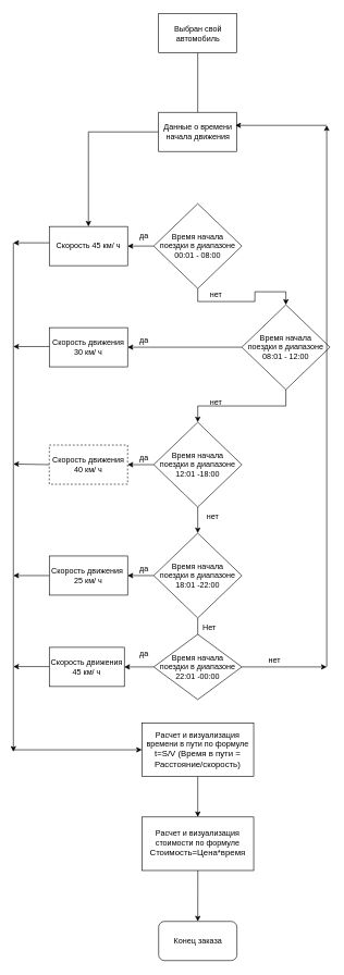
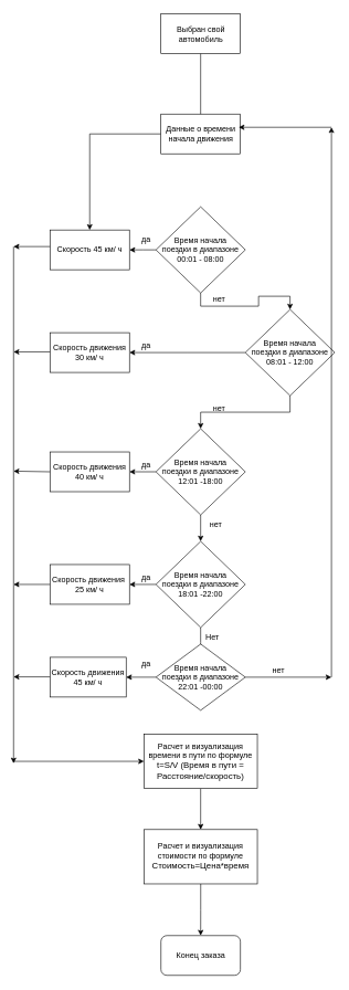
  <mxCell id="0" />
  <mxCell id="1" parent="0" />
  <mxCell id="2" value="" style="edgeStyle=orthogonalEdgeStyle;rounded=0;orthogonalLoop=1;jettySize=auto;html=1;" parent="1" source="3" target="41" edge="1"><mxGeometry relative="1" as="geometry" /></mxCell>
  <mxCell id="3" value="Расчет и визуализация времени в пути по формуле &lt;span style=&quot;font-size: 13px ; color: #000000 ; font-weight: normal ; text-decoration: none ; font-family: &amp;#34;arial&amp;#34; ; font-style: normal&quot;&gt;t=S/V (Время в пути = Расстояние/скорость)&lt;/span&gt;" style="rounded=0;whiteSpace=wrap;html=1;" parent="1" vertex="1"><mxGeometry x="216.88" y="1107" width="171.25" height="82" as="geometry" /></mxCell>
  <mxCell id="4" value="Конец заказа" style="rounded=1;whiteSpace=wrap;html=1;" parent="1" vertex="1"><mxGeometry x="242.51" y="1411" width="120" height="60" as="geometry" /></mxCell>
  <mxCell id="5" value="" style="edgeStyle=orthogonalEdgeStyle;rounded=0;orthogonalLoop=1;jettySize=auto;html=1;" parent="1" source="7" edge="1"><mxGeometry relative="1" as="geometry"><mxPoint x="195" y="376" as="targetPoint" /></mxGeometry></mxCell>
  <mxCell id="6" value="" style="edgeStyle=orthogonalEdgeStyle;rounded=0;orthogonalLoop=1;jettySize=auto;html=1;" parent="1" source="7" target="10" edge="1"><mxGeometry relative="1" as="geometry" /></mxCell>
  <mxCell id="7" value="&lt;div&gt;Время начала&lt;br&gt; поездки в диапазоне&lt;/div&gt;&lt;div&gt;00:01 - 08:00&lt;br&gt;&lt;/div&gt;" style="rhombus;whiteSpace=wrap;html=1;" parent="1" vertex="1"><mxGeometry x="235" y="311" width="135" height="130" as="geometry" /></mxCell>
  <mxCell id="8" value="" style="edgeStyle=orthogonalEdgeStyle;rounded=0;orthogonalLoop=1;jettySize=auto;html=1;" parent="1" source="10" target="13" edge="1"><mxGeometry relative="1" as="geometry" /></mxCell>
  <mxCell id="9" value="" style="edgeStyle=orthogonalEdgeStyle;rounded=0;orthogonalLoop=1;jettySize=auto;html=1;" parent="1" source="10" edge="1"><mxGeometry relative="1" as="geometry"><mxPoint x="195" y="531" as="targetPoint" /></mxGeometry></mxCell>
  <mxCell id="10" value="&lt;div&gt;Время начала&lt;br&gt; поездки в диапазоне&lt;/div&gt;&lt;div&gt;08:01 - 12:00&lt;br&gt;&lt;/div&gt;" style="rhombus;whiteSpace=wrap;html=1;" parent="1" vertex="1"><mxGeometry x="370" y="466" width="135" height="130" as="geometry" /></mxCell>
  <mxCell id="11" value="" style="edgeStyle=orthogonalEdgeStyle;rounded=0;orthogonalLoop=1;jettySize=auto;html=1;" parent="1" source="13" target="16" edge="1"><mxGeometry relative="1" as="geometry" /></mxCell>
  <mxCell id="12" value="" style="edgeStyle=orthogonalEdgeStyle;rounded=0;orthogonalLoop=1;jettySize=auto;html=1;entryX=1;entryY=0.5;entryDx=0;entryDy=0;" parent="1" source="13" target="28" edge="1"><mxGeometry relative="1" as="geometry"><mxPoint x="200" y="711" as="targetPoint" /></mxGeometry></mxCell>
  <mxCell id="13" value="&lt;div&gt;Время начала &lt;br&gt;поездки в диапазоне&lt;/div&gt;&lt;div&gt;12:01 -18:00&lt;br&gt;&lt;/div&gt;" style="rhombus;whiteSpace=wrap;html=1;" parent="1" vertex="1"><mxGeometry x="235" y="646" width="135" height="130" as="geometry" /></mxCell>
  <mxCell id="14" value="" style="edgeStyle=orthogonalEdgeStyle;rounded=0;orthogonalLoop=1;jettySize=auto;html=1;entryX=0.5;entryY=0;entryDx=0;entryDy=0;entryPerimeter=0;" parent="1" source="16" edge="1"><mxGeometry relative="1" as="geometry"><mxPoint x="302.5" y="991" as="targetPoint" /></mxGeometry></mxCell>
  <mxCell id="15" value="" style="edgeStyle=orthogonalEdgeStyle;rounded=0;orthogonalLoop=1;jettySize=auto;html=1;" parent="1" source="16" target="29" edge="1"><mxGeometry relative="1" as="geometry"><mxPoint x="200" y="881" as="targetPoint" /></mxGeometry></mxCell>
  <mxCell id="16" value="&lt;div&gt;Время начала &lt;br&gt;поездки в диапазоне&lt;/div&gt;&lt;div&gt;18:01 -22:00&lt;br&gt;&lt;/div&gt;" style="rhombus;whiteSpace=wrap;html=1;" parent="1" vertex="1"><mxGeometry x="235" y="816" width="135" height="130" as="geometry" /></mxCell>
  <mxCell id="17" value="" style="edgeStyle=orthogonalEdgeStyle;rounded=0;orthogonalLoop=1;jettySize=auto;html=1;startArrow=none;" parent="1" source="31" target="26" edge="1"><mxGeometry relative="1" as="geometry" /></mxCell>
  <mxCell id="18" value="Выбран свой автомобиль" style="rounded=0;whiteSpace=wrap;html=1;" parent="1" vertex="1"><mxGeometry x="242.5" y="20" width="120" height="60" as="geometry" /></mxCell>
  <mxCell id="19" value="нет" style="text;html=1;align=center;verticalAlign=middle;resizable=0;points=[];autosize=1;strokeColor=none;fillColor=none;" parent="1" vertex="1"><mxGeometry x="315" y="441" width="30" height="20" as="geometry" /></mxCell>
  <mxCell id="20" value="да" style="text;html=1;align=center;verticalAlign=middle;resizable=0;points=[];autosize=1;strokeColor=none;fillColor=none;" parent="1" vertex="1"><mxGeometry x="205" y="351" width="30" height="20" as="geometry" /></mxCell>
  <mxCell id="21" value="нет" style="text;html=1;align=center;verticalAlign=middle;resizable=0;points=[];autosize=1;strokeColor=none;fillColor=none;" parent="1" vertex="1"><mxGeometry x="315" y="605" width="30" height="20" as="geometry" /></mxCell>
  <mxCell id="22" value="да" style="text;html=1;align=center;verticalAlign=middle;resizable=0;points=[];autosize=1;strokeColor=none;fillColor=none;" parent="1" vertex="1"><mxGeometry x="205" y="511" width="30" height="20" as="geometry" /></mxCell>
  <mxCell id="23" value="нет" style="text;html=1;align=center;verticalAlign=middle;resizable=0;points=[];autosize=1;strokeColor=none;fillColor=none;" parent="1" vertex="1"><mxGeometry x="310" y="781" width="30" height="20" as="geometry" /></mxCell>
  <mxCell id="24" value="да" style="text;html=1;align=center;verticalAlign=middle;resizable=0;points=[];autosize=1;strokeColor=none;fillColor=none;" parent="1" vertex="1"><mxGeometry x="205" y="691" width="30" height="20" as="geometry" /></mxCell>
  <mxCell id="25" value="да" style="text;html=1;align=center;verticalAlign=middle;resizable=0;points=[];autosize=1;strokeColor=none;fillColor=none;" parent="1" vertex="1"><mxGeometry x="205" y="861" width="30" height="20" as="geometry" /></mxCell>
  <mxCell id="26" value="Скорость 45 км/ ч " style="rounded=0;whiteSpace=wrap;html=1;" parent="1" vertex="1"><mxGeometry x="75" y="346" width="120" height="60" as="geometry" /></mxCell>
  <mxCell id="27" value="Скорость движения 30 км/ ч " style="rounded=0;whiteSpace=wrap;html=1;" parent="1" vertex="1"><mxGeometry x="75" y="501" width="120" height="60" as="geometry" /></mxCell>
- <mxCell id="28" value="Скорость движения 40 км/ ч " style="rounded=0;whiteSpace=wrap;html=1;dashed=1;" parent="1" vertex="1"><mxGeometry x="75" y="681" width="120" height="60" as="geometry" /></mxCell>
+ <mxCell id="28" value="Скорость движения 40 км/ ч " style="rounded=0;whiteSpace=wrap;html=1;" parent="1" vertex="1"><mxGeometry x="75" y="681" width="120" height="60" as="geometry" /></mxCell>
  <mxCell id="29" value="Скорость движения&amp;nbsp; 25 км/ ч " style="rounded=0;whiteSpace=wrap;html=1;" parent="1" vertex="1"><mxGeometry x="75" y="851" width="120" height="60" as="geometry" /></mxCell>
  <mxCell id="30" value="Скорость движения 45 км/ ч " style="rounded=0;whiteSpace=wrap;html=1;" parent="1" vertex="1"><mxGeometry x="75" y="991" width="115" height="60" as="geometry" /></mxCell>
  <mxCell id="31" value="Данные о времени начала движения" style="rounded=0;whiteSpace=wrap;html=1;" parent="1" vertex="1"><mxGeometry x="242.5" y="171" width="120" height="60" as="geometry" /></mxCell>
  <mxCell id="32" value="" style="edgeStyle=orthogonalEdgeStyle;rounded=0;orthogonalLoop=1;jettySize=auto;html=1;endArrow=none;" parent="1" source="18" target="31" edge="1"><mxGeometry relative="1" as="geometry"><mxPoint x="302.5" y="80" as="sourcePoint" /><mxPoint x="302.5" y="311" as="targetPoint" /></mxGeometry></mxCell>
  <mxCell id="33" value="" style="endArrow=classic;html=1;rounded=0;" parent="1" edge="1"><mxGeometry width="50" height="50" relative="1" as="geometry"><mxPoint x="75" y="371" as="sourcePoint" /><mxPoint x="20" y="371" as="targetPoint" /></mxGeometry></mxCell>
  <mxCell id="34" value="" style="endArrow=classic;html=1;rounded=0;" parent="1" edge="1"><mxGeometry width="50" height="50" relative="1" as="geometry"><mxPoint x="75" y="530" as="sourcePoint" /><mxPoint x="20" y="530" as="targetPoint" /></mxGeometry></mxCell>
  <mxCell id="35" value="" style="endArrow=classic;html=1;rounded=0;exitX=0;exitY=0.5;exitDx=0;exitDy=0;" parent="1" source="28" edge="1"><mxGeometry width="50" height="50" relative="1" as="geometry"><mxPoint x="85" y="710" as="sourcePoint" /><mxPoint x="20" y="710" as="targetPoint" /></mxGeometry></mxCell>
  <mxCell id="36" value="" style="endArrow=classic;html=1;rounded=0;" parent="1" edge="1"><mxGeometry width="50" height="50" relative="1" as="geometry"><mxPoint x="75" y="881" as="sourcePoint" /><mxPoint x="20" y="881" as="targetPoint" /></mxGeometry></mxCell>
  <mxCell id="37" value="" style="endArrow=classic;html=1;rounded=0;" parent="1" edge="1"><mxGeometry width="50" height="50" relative="1" as="geometry"><mxPoint x="75" y="1020.5" as="sourcePoint" /><mxPoint x="20" y="1020.5" as="targetPoint" /></mxGeometry></mxCell>
  <mxCell id="38" value="" style="endArrow=classic;html=1;rounded=0;" parent="1" edge="1"><mxGeometry width="50" height="50" relative="1" as="geometry"><mxPoint x="20" y="371" as="sourcePoint" /><mxPoint x="20" y="1151" as="targetPoint" /></mxGeometry></mxCell>
  <mxCell id="39" value="" style="endArrow=classic;html=1;rounded=0;entryX=0;entryY=0.5;entryDx=0;entryDy=0;" parent="1" target="3" edge="1"><mxGeometry width="50" height="50" relative="1" as="geometry"><mxPoint x="20" y="1148" as="sourcePoint" /><mxPoint x="70" y="1101" as="targetPoint" /></mxGeometry></mxCell>
  <mxCell id="40" value="" style="edgeStyle=orthogonalEdgeStyle;rounded=0;orthogonalLoop=1;jettySize=auto;html=1;" parent="1" source="41" target="4" edge="1"><mxGeometry relative="1" as="geometry" /></mxCell>
  <mxCell id="41" value="Расчет и визуализация стоимости по формуле &lt;span style=&quot;font-size: 13px ; color: #000000 ; font-weight: normal ; text-decoration: none ; font-family: &amp;#34;arial&amp;#34; ; font-style: normal&quot;&gt;Стоимость=Цена*время&lt;/span&gt;" style="rounded=0;whiteSpace=wrap;html=1;" parent="1" vertex="1"><mxGeometry x="216.89" y="1251" width="171.25" height="82" as="geometry" /></mxCell>
  <mxCell id="42" value="&lt;div&gt;Нет&lt;/div&gt;" style="text;html=1;align=center;verticalAlign=middle;resizable=0;points=[];autosize=1;strokeColor=none;fillColor=none;" parent="1" vertex="1"><mxGeometry x="300" y="951" width="40" height="20" as="geometry" /></mxCell>
  <mxCell id="43" value="" style="edgeStyle=orthogonalEdgeStyle;rounded=0;orthogonalLoop=1;jettySize=auto;html=1;" edge="1" parent="1" source="44" target="30"><mxGeometry relative="1" as="geometry" /></mxCell>
  <mxCell id="44" value="&lt;div&gt;Время начала&lt;br&gt; поездки в диапазоне&lt;/div&gt;22:01 -00:00" style="rhombus;whiteSpace=wrap;html=1;" vertex="1" parent="1"><mxGeometry x="235.01" y="971" width="135" height="100" as="geometry" /></mxCell>
  <mxCell id="45" value="&lt;div&gt;да&lt;br&gt;&lt;/div&gt;" style="text;html=1;align=center;verticalAlign=middle;resizable=0;points=[];autosize=1;strokeColor=none;fillColor=none;" vertex="1" parent="1"><mxGeometry x="205.01" y="991" width="30" height="20" as="geometry" /></mxCell>
  <mxCell id="46" value="" style="endArrow=classic;html=1;rounded=0;" edge="1" parent="1"><mxGeometry width="50" height="50" relative="1" as="geometry"><mxPoint x="370" y="1021" as="sourcePoint" /><mxPoint x="500" y="1021" as="targetPoint" /></mxGeometry></mxCell>
  <mxCell id="47" value="нет" style="text;html=1;align=center;verticalAlign=middle;resizable=0;points=[];autosize=1;strokeColor=none;fillColor=none;" vertex="1" parent="1"><mxGeometry x="405" y="1001" width="30" height="20" as="geometry" /></mxCell>
  <mxCell id="48" value="" style="endArrow=classic;html=1;rounded=0;" edge="1" parent="1"><mxGeometry width="50" height="50" relative="1" as="geometry"><mxPoint x="500" y="1021" as="sourcePoint" /><mxPoint x="500" y="191" as="targetPoint" /></mxGeometry></mxCell>
  <mxCell id="49" value="" style="endArrow=classic;html=1;rounded=0;" edge="1" parent="1"><mxGeometry width="50" height="50" relative="1" as="geometry"><mxPoint x="500.01" y="191" as="sourcePoint" /><mxPoint x="360" y="191" as="targetPoint" /></mxGeometry></mxCell>
